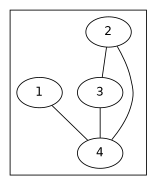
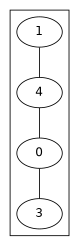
  graph {
    fontname="DejaVu Sans"
    node [fontname="DejaVu Sans"]
    edge [fontname="DejaVu Sans"]
-   2
+   2 [label=0]
    3
    4
    1
    subgraph cluster_1 {
      shape=ellipse
      2
      3
      4
      1
    }
    2 -- 3
-   3 -- 4
    4 -- 2
    1 -- 4
  }
